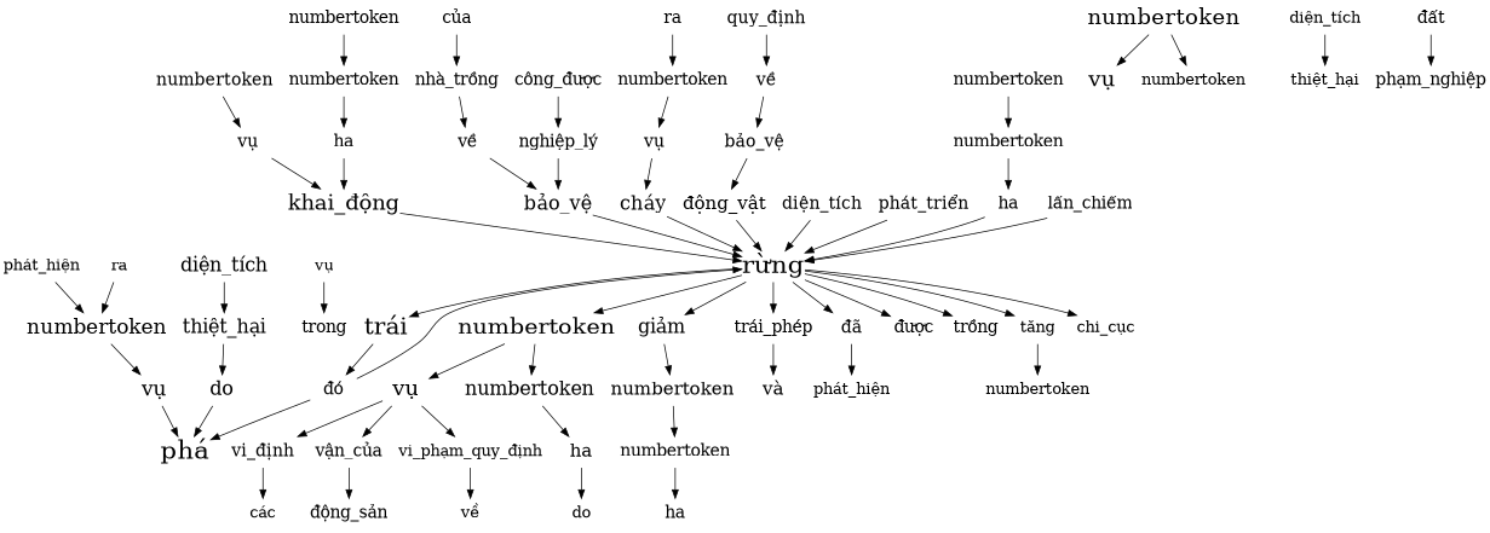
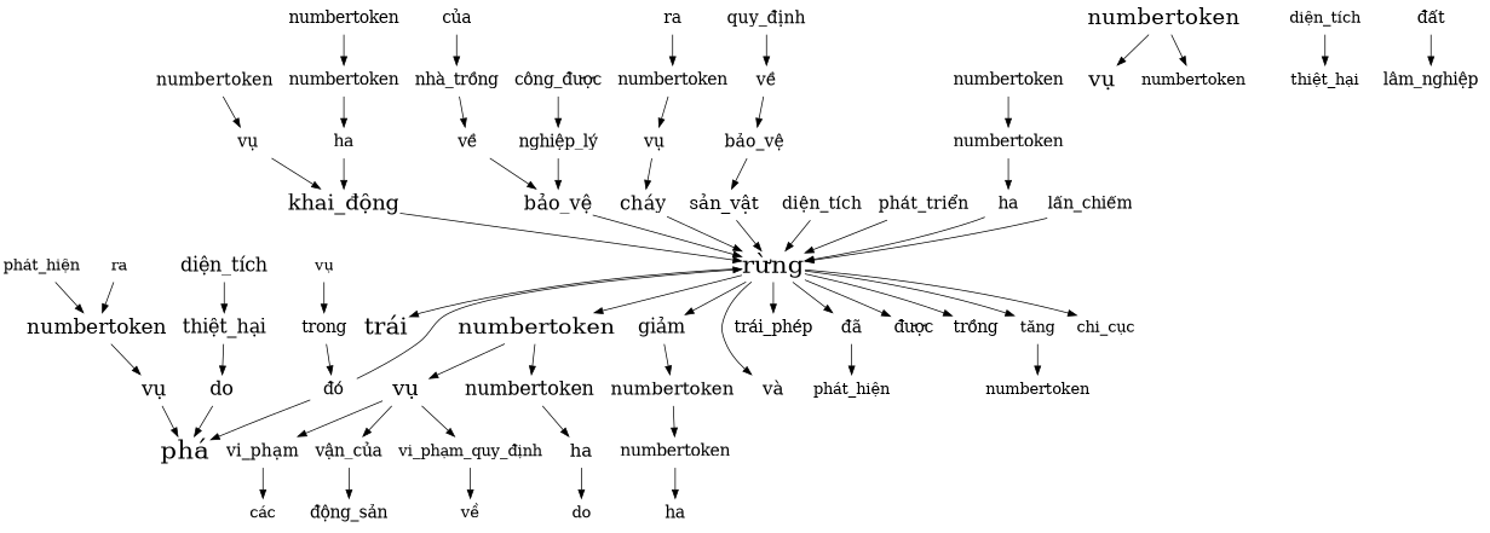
  digraph {
    rankdir=TB
    node [fontsize=19 margin=0 shape=plaintext]
    n1 [fontsize=30 label="rừng"]
    n2 [fontsize=28 label="trái"]
    n3 [fontsize=27 label=numbertoken]
    n4 [fontsize=22 label="giảm"]
    n5 [fontsize=21 label="và"]
    n6 [fontsize=20 label="đã"]
    n7 [label="trái_phép"]
    n8 [label="được"]
    n9 [label="trồng"]
    n10 [fontsize=18 label="tăng"]
    n11 [fontsize=18 label="chi_cục"]
    n12 [fontsize=25 label="vụ"]
    n13 [fontsize=22 label=numbertoken]
    n14 [fontsize=21 label=numbertoken]
    n15 [fontsize=18 label="phát_hiện"]
    n16 [fontsize=18 label=numbertoken]
    n17 [fontsize=30 label="phá"]
    n18 [fontsize=24 label="vụ"]
    n19 [fontsize=24 label=numbertoken]
    n20 [fontsize=18 label="phát_hiện"]
    n21 [fontsize=18 label=ra]
    n22 [fontsize=22 label=do]
    n23 [fontsize=22 label="thiệt_hại"]
    n24 [fontsize=22 label="diện_tích"]
    n25 [label="đó"]
    n26 [label=trong]
    n27 [fontsize=18 label="vụ"]
    n28 [fontsize=25 label="khai_động"]
    n29 [fontsize=20 label="vụ"]
    n30 [fontsize=20 label=numbertoken]
    n31 [label=ha]
    n32 [label=numbertoken]
    n33 [label=numbertoken]
    n34 [fontsize=23 label="bảo_vệ"]
    n35 [label="về"]
    n36 [label="nhà_trồng"]
    n37 [label="của"]
    n38 [label="nghiệp_lý"]
    n39 [label="công_được"]
    n40 [fontsize=23 label="cháy"]
    n41 [fontsize=20 label="vụ"]
    n42 [label=numbertoken]
    n43 [label=ra]
-   n44 [fontsize=21 label="động_vật"]
+   n44 [fontsize=21 label="sản_vật"]
    n45 [fontsize=20 label="bảo_vệ"]
    n46 [fontsize=20 label="về"]
    n47 [fontsize=20 label="quy_định"]
    n48 [fontsize=20 label="diện_tích"]
    n49 [fontsize=20 label="phát_triển"]
    n50 [label=ha]
    n51 [label=numbertoken]
    n52 [label=numbertoken]
    n53 [label="lấn_chiếm"]
    n54 [fontsize=26 label=numbertoken]
    n55 [fontsize=26 label="vụ"]
    n56 [fontsize=18 label=numbertoken]
    n57 [fontsize=18 label="diện_tích"]
    n58 [fontsize=18 label="thiệt_hại"]
-   n59 [fontsize=20 label="vi_định"]
+   n59 [fontsize=20 label="vi_phạm"]
    n60 [label="vận_của"]
    n61 [fontsize=18 label="vi_phạm_quy_định"]
    n62 [fontsize=21 label=ha]
    n63 [fontsize=18 label="các"]
    n64 [label="động_sản"]
    n65 [fontsize=18 label="về"]
    n66 [fontsize=18 label=do]
    n67 [label=numbertoken]
    n68 [label=ha]
    n69 [label="đất"]
-   n70 [label="phạm_nghiệp"]
+   n70 [label="lâm_nghiệp"]
    n1 -> n2
    n1 -> n3
    n1 -> n4
-   n7 -> n5
+   n1 -> n5
    n1 -> n6
    n1 -> n7
    n1 -> n8
    n1 -> n9
    n1 -> n10
    n1 -> n11
    n3 -> n12
    n3 -> n13
    n4 -> n14
    n6 -> n15
    n10 -> n16
    n12 -> n59
    n12 -> n60
    n12 -> n61
    n13 -> n62
    n14 -> n67
    n18 -> n17
    n19 -> n18
    n20 -> n19
    n21 -> n19
    n22 -> n17
    n23 -> n22
    n24 -> n23
    n25 -> n1
    n25 -> n17
-   n2 -> n25
+   n26 -> n25
    n27 -> n26
    n28 -> n1
    n29 -> n28
    n30 -> n29
    n31 -> n28
    n32 -> n31
    n33 -> n32
    n34 -> n1
    n35 -> n34
    n36 -> n35
    n37 -> n36
    n38 -> n34
    n39 -> n38
    n40 -> n1
    n41 -> n40
    n42 -> n41
    n43 -> n42
    n44 -> n1
    n45 -> n44
    n46 -> n45
    n47 -> n46
    n48 -> n1
    n49 -> n1
    n50 -> n1
    n51 -> n50
    n52 -> n51
    n53 -> n1
    n54 -> n55
    n54 -> n56
    n57 -> n58
    n59 -> n63
    n60 -> n64
    n61 -> n65
    n62 -> n66
    n67 -> n68
    n69 -> n70
  }
